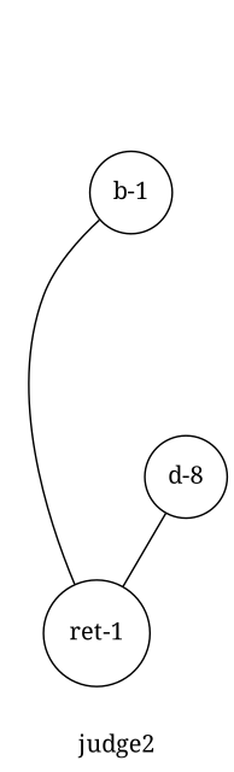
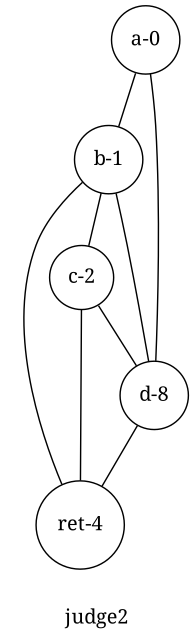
  graph {
    fontname="Noto Serif"
    label=judge2
    node [fillcolor=White fontname="Noto Serif" shape=circle style=filled]
    edge [fontname="Noto Serif"]
+   n1 [label="a-0"]
    n2 [label="b-1"]
    n3 [label="d-8"]
-   n5 [label="ret-1"]
+   n4 [label="c-2"]
+   n5 [label="ret-4"]
+   n1 -- n2
+   n1 -- n3
+   n2 -- n3
+   n2 -- n4
    n2 -- n5
    n3 -- n5
+   n4 -- n3
+   n4 -- n5
  }
